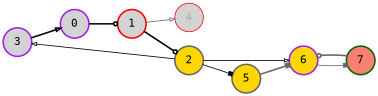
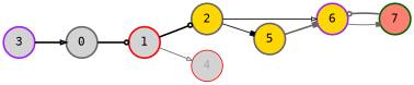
  digraph {
    normalize=true
    rankdir=LR
    scale=1.0
    splines=line
    node [color=purple fillcolor=lightgrey fontname=monospace shape=circle style="bold,filled"]
    edge [arrowhead=onormal arrowsize=0.6 color=black fontname=monospace fontsize=9]
    3
-   0
+   0 [color=gray40]
    1 [color=red]
    2 [color=gray40 fillcolor=gold]
    4 [color=red fontcolor="#aaaaaa" style=filled]
    6 [fillcolor=gold]
    5 [color=gray40 fillcolor=gold]
    7 [color=darkgreen fillcolor=salmon]
    3 -> 0 [style=bold]
    0 -> 1 [arrowhead=odot style=bold]
    1 -> 2 [arrowhead=odot style=bold]
    1 -> 4 [color=gray40]
-   2 -> 3
    2 -> 6
    2 -> 5 [arrowhead=box]
    6 -> 7 [arrowhead=box color=gray40]
    5 -> 6 [arrowhead=box color=gray40 style=bold]
    7 -> 6 [arrowhead=odot color=gray40 style=bold]
  }
